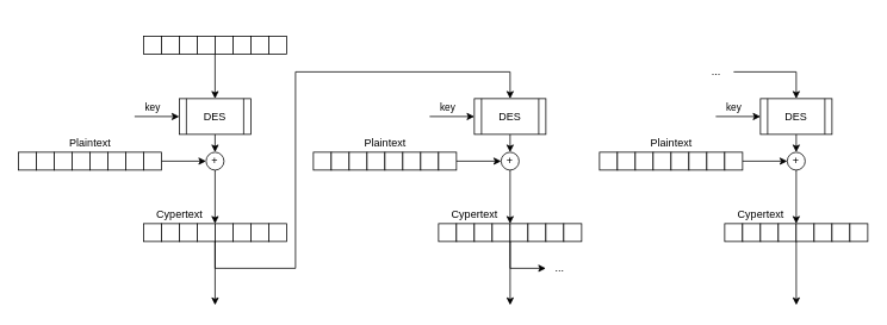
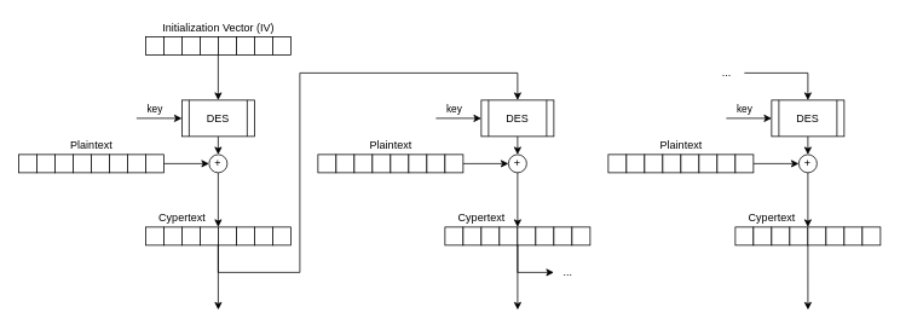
  <mxCell id="0" />
  <mxCell id="1" parent="0" />
  <mxCell id="2" value="key" style="edgeStyle=none;html=1;entryX=0;entryY=0.5;entryDx=0;entryDy=0;" edge="1" parent="1" target="13"><mxGeometry x="-0.2" y="10" relative="1" as="geometry"><mxPoint x="150" y="130" as="sourcePoint" /><mxPoint as="offset" /></mxGeometry></mxCell>
  <mxCell id="3" value="" style="whiteSpace=wrap;html=1;" vertex="1" parent="1"><mxGeometry x="160" y="40" width="20" height="20" as="geometry" /></mxCell>
  <mxCell id="4" value="" style="whiteSpace=wrap;html=1;" vertex="1" parent="1"><mxGeometry x="180" y="40" width="20" height="20" as="geometry" /></mxCell>
  <mxCell id="5" value="" style="whiteSpace=wrap;html=1;" vertex="1" parent="1"><mxGeometry x="200" y="40" width="20" height="20" as="geometry" /></mxCell>
  <mxCell id="6" value="" style="whiteSpace=wrap;html=1;" vertex="1" parent="1"><mxGeometry x="220" y="40" width="20" height="20" as="geometry" /></mxCell>
  <mxCell id="7" style="edgeStyle=none;html=1;exitX=0;exitY=1;exitDx=0;exitDy=0;entryX=0.5;entryY=0;entryDx=0;entryDy=0;" edge="1" parent="1" source="8" target="13"><mxGeometry relative="1" as="geometry" /></mxCell>
  <mxCell id="8" value="" style="whiteSpace=wrap;html=1;" vertex="1" parent="1"><mxGeometry x="240" y="40" width="20" height="20" as="geometry" /></mxCell>
  <mxCell id="9" value="" style="whiteSpace=wrap;html=1;" vertex="1" parent="1"><mxGeometry x="260" y="40" width="20" height="20" as="geometry" /></mxCell>
  <mxCell id="10" value="" style="whiteSpace=wrap;html=1;" vertex="1" parent="1"><mxGeometry x="280" y="40" width="20" height="20" as="geometry" /></mxCell>
  <mxCell id="11" value="" style="whiteSpace=wrap;html=1;" vertex="1" parent="1"><mxGeometry x="300" y="40" width="20" height="20" as="geometry" /></mxCell>
  <mxCell id="12" style="edgeStyle=none;html=1;exitX=0.5;exitY=1;exitDx=0;exitDy=0;entryX=0.5;entryY=0;entryDx=0;entryDy=0;" edge="1" parent="1" source="13" target="15"><mxGeometry relative="1" as="geometry" /></mxCell>
  <mxCell id="13" value="DES" style="shape=process;whiteSpace=wrap;html=1;backgroundOutline=1;" vertex="1" parent="1"><mxGeometry x="200" y="110" width="80" height="40" as="geometry" /></mxCell>
  <mxCell id="14" style="edgeStyle=none;html=1;exitX=0.5;exitY=1;exitDx=0;exitDy=0;entryX=0;entryY=0;entryDx=0;entryDy=0;" edge="1" parent="1" source="15" target="33"><mxGeometry relative="1" as="geometry" /></mxCell>
  <mxCell id="15" value="+" style="ellipse;whiteSpace=wrap;html=1;" vertex="1" parent="1"><mxGeometry x="230" y="170" width="20" height="20" as="geometry" /></mxCell>
  <mxCell id="16" value="" style="whiteSpace=wrap;html=1;" vertex="1" parent="1"><mxGeometry x="20" y="170" width="20" height="20" as="geometry" /></mxCell>
  <mxCell id="17" value="" style="whiteSpace=wrap;html=1;" vertex="1" parent="1"><mxGeometry x="40" y="170" width="20" height="20" as="geometry" /></mxCell>
  <mxCell id="18" value="" style="whiteSpace=wrap;html=1;" vertex="1" parent="1"><mxGeometry x="60" y="170" width="20" height="20" as="geometry" /></mxCell>
  <mxCell id="19" value="" style="whiteSpace=wrap;html=1;" vertex="1" parent="1"><mxGeometry x="80" y="170" width="20" height="20" as="geometry" /></mxCell>
  <mxCell id="20" value="" style="whiteSpace=wrap;html=1;" vertex="1" parent="1"><mxGeometry x="100" y="170" width="20" height="20" as="geometry" /></mxCell>
  <mxCell id="21" value="" style="whiteSpace=wrap;html=1;" vertex="1" parent="1"><mxGeometry x="120" y="170" width="20" height="20" as="geometry" /></mxCell>
  <mxCell id="22" value="" style="whiteSpace=wrap;html=1;" vertex="1" parent="1"><mxGeometry x="140" y="170" width="20" height="20" as="geometry" /></mxCell>
  <mxCell id="23" style="edgeStyle=none;html=1;exitX=1;exitY=0.5;exitDx=0;exitDy=0;entryX=0;entryY=0.5;entryDx=0;entryDy=0;" edge="1" parent="1" source="24" target="15"><mxGeometry relative="1" as="geometry" /></mxCell>
  <mxCell id="24" value="" style="whiteSpace=wrap;html=1;" vertex="1" parent="1"><mxGeometry x="160" y="170" width="20" height="20" as="geometry" /></mxCell>
+ <mxCell id="25" value="Initialization Vector (IV)" style="text;html=1;resizable=0;autosize=1;align=center;verticalAlign=middle;points=[];fillColor=none;strokeColor=none;rounded=0;" vertex="1" parent="1"><mxGeometry x="170" y="20" width="140" height="20" as="geometry" /></mxCell>
  <mxCell id="26" value="Plaintext" style="text;html=1;resizable=0;autosize=1;align=center;verticalAlign=middle;points=[];fillColor=none;strokeColor=none;rounded=0;" vertex="1" parent="1"><mxGeometry x="70" y="150" width="60" height="20" as="geometry" /></mxCell>
  <mxCell id="27" value="" style="whiteSpace=wrap;html=1;" vertex="1" parent="1"><mxGeometry x="160" y="250" width="20" height="20" as="geometry" /></mxCell>
  <mxCell id="28" value="" style="whiteSpace=wrap;html=1;" vertex="1" parent="1"><mxGeometry x="180" y="250" width="20" height="20" as="geometry" /></mxCell>
  <mxCell id="29" value="" style="whiteSpace=wrap;html=1;" vertex="1" parent="1"><mxGeometry x="200" y="250" width="20" height="20" as="geometry" /></mxCell>
  <mxCell id="30" style="edgeStyle=none;html=1;exitX=1;exitY=1;exitDx=0;exitDy=0;" edge="1" parent="1" source="31"><mxGeometry relative="1" as="geometry"><mxPoint x="240.069" y="341.149" as="targetPoint" /></mxGeometry></mxCell>
  <mxCell id="31" value="" style="whiteSpace=wrap;html=1;" vertex="1" parent="1"><mxGeometry x="220" y="250" width="20" height="20" as="geometry" /></mxCell>
  <mxCell id="32" style="edgeStyle=none;html=1;exitX=0;exitY=1;exitDx=0;exitDy=0;entryX=0.5;entryY=0;entryDx=0;entryDy=0;rounded=0;" edge="1" parent="1" source="33" target="40"><mxGeometry relative="1" as="geometry"><Array as="points"><mxPoint x="240" y="300" /><mxPoint x="330" y="300" /><mxPoint x="330" y="80" /><mxPoint x="570" y="80" /></Array></mxGeometry></mxCell>
  <mxCell id="33" value="" style="whiteSpace=wrap;html=1;" vertex="1" parent="1"><mxGeometry x="240" y="250" width="20" height="20" as="geometry" /></mxCell>
  <mxCell id="34" value="" style="whiteSpace=wrap;html=1;" vertex="1" parent="1"><mxGeometry x="260" y="250" width="20" height="20" as="geometry" /></mxCell>
  <mxCell id="35" value="" style="whiteSpace=wrap;html=1;" vertex="1" parent="1"><mxGeometry x="280" y="250" width="20" height="20" as="geometry" /></mxCell>
  <mxCell id="36" value="" style="whiteSpace=wrap;html=1;" vertex="1" parent="1"><mxGeometry x="300" y="250" width="20" height="20" as="geometry" /></mxCell>
  <mxCell id="37" value="Cypertext" style="text;html=1;resizable=0;autosize=1;align=center;verticalAlign=middle;points=[];fillColor=none;strokeColor=none;rounded=0;" vertex="1" parent="1"><mxGeometry x="165" y="230" width="70" height="20" as="geometry" /></mxCell>
  <mxCell id="38" value="key" style="edgeStyle=none;html=1;entryX=0;entryY=0.5;entryDx=0;entryDy=0;" edge="1" parent="1" target="40"><mxGeometry x="-0.2" y="10" relative="1" as="geometry"><mxPoint x="480" y="130" as="sourcePoint" /><mxPoint as="offset" /></mxGeometry></mxCell>
  <mxCell id="39" style="edgeStyle=none;html=1;exitX=0.5;exitY=1;exitDx=0;exitDy=0;entryX=0.5;entryY=0;entryDx=0;entryDy=0;" edge="1" parent="1" source="40" target="42"><mxGeometry relative="1" as="geometry" /></mxCell>
  <mxCell id="40" value="DES" style="shape=process;whiteSpace=wrap;html=1;backgroundOutline=1;" vertex="1" parent="1"><mxGeometry x="530" y="110" width="80" height="40" as="geometry" /></mxCell>
  <mxCell id="41" style="edgeStyle=none;html=1;exitX=0.5;exitY=1;exitDx=0;exitDy=0;entryX=0;entryY=0;entryDx=0;entryDy=0;" edge="1" parent="1" source="42" target="59"><mxGeometry relative="1" as="geometry" /></mxCell>
  <mxCell id="42" value="+" style="ellipse;whiteSpace=wrap;html=1;" vertex="1" parent="1"><mxGeometry x="560" y="170" width="20" height="20" as="geometry" /></mxCell>
  <mxCell id="43" value="" style="whiteSpace=wrap;html=1;" vertex="1" parent="1"><mxGeometry x="350" y="170" width="20" height="20" as="geometry" /></mxCell>
  <mxCell id="44" value="" style="whiteSpace=wrap;html=1;" vertex="1" parent="1"><mxGeometry x="370" y="170" width="20" height="20" as="geometry" /></mxCell>
  <mxCell id="45" value="" style="whiteSpace=wrap;html=1;" vertex="1" parent="1"><mxGeometry x="390" y="170" width="20" height="20" as="geometry" /></mxCell>
  <mxCell id="46" value="" style="whiteSpace=wrap;html=1;" vertex="1" parent="1"><mxGeometry x="410" y="170" width="20" height="20" as="geometry" /></mxCell>
  <mxCell id="47" value="" style="whiteSpace=wrap;html=1;" vertex="1" parent="1"><mxGeometry x="430" y="170" width="20" height="20" as="geometry" /></mxCell>
  <mxCell id="48" value="" style="whiteSpace=wrap;html=1;" vertex="1" parent="1"><mxGeometry x="450" y="170" width="20" height="20" as="geometry" /></mxCell>
  <mxCell id="49" value="" style="whiteSpace=wrap;html=1;" vertex="1" parent="1"><mxGeometry x="470" y="170" width="20" height="20" as="geometry" /></mxCell>
  <mxCell id="50" style="edgeStyle=none;html=1;exitX=1;exitY=0.5;exitDx=0;exitDy=0;entryX=0;entryY=0.5;entryDx=0;entryDy=0;" edge="1" parent="1" source="51" target="42"><mxGeometry relative="1" as="geometry" /></mxCell>
  <mxCell id="51" value="" style="whiteSpace=wrap;html=1;" vertex="1" parent="1"><mxGeometry x="490" y="170" width="20" height="20" as="geometry" /></mxCell>
  <mxCell id="52" value="Plaintext" style="text;html=1;resizable=0;autosize=1;align=center;verticalAlign=middle;points=[];fillColor=none;strokeColor=none;rounded=0;" vertex="1" parent="1"><mxGeometry x="400" y="150" width="60" height="20" as="geometry" /></mxCell>
  <mxCell id="53" value="" style="whiteSpace=wrap;html=1;" vertex="1" parent="1"><mxGeometry x="490" y="250" width="20" height="20" as="geometry" /></mxCell>
  <mxCell id="54" value="" style="whiteSpace=wrap;html=1;" vertex="1" parent="1"><mxGeometry x="510" y="250" width="20" height="20" as="geometry" /></mxCell>
  <mxCell id="55" value="" style="whiteSpace=wrap;html=1;" vertex="1" parent="1"><mxGeometry x="530" y="250" width="20" height="20" as="geometry" /></mxCell>
  <mxCell id="56" style="edgeStyle=none;html=1;exitX=1;exitY=1;exitDx=0;exitDy=0;" edge="1" parent="1" source="58"><mxGeometry relative="1" as="geometry"><mxPoint x="570.069" y="341.149" as="targetPoint" /></mxGeometry></mxCell>
  <mxCell id="57" style="edgeStyle=none;rounded=0;html=1;exitX=1;exitY=1;exitDx=0;exitDy=0;" edge="1" parent="1" source="58"><mxGeometry relative="1" as="geometry"><mxPoint x="610" y="300" as="targetPoint" /><Array as="points"><mxPoint x="570" y="300" /></Array></mxGeometry></mxCell>
  <mxCell id="58" value="" style="whiteSpace=wrap;html=1;" vertex="1" parent="1"><mxGeometry x="550" y="250" width="20" height="20" as="geometry" /></mxCell>
  <mxCell id="59" value="" style="whiteSpace=wrap;html=1;" vertex="1" parent="1"><mxGeometry x="570" y="250" width="20" height="20" as="geometry" /></mxCell>
  <mxCell id="60" value="" style="whiteSpace=wrap;html=1;" vertex="1" parent="1"><mxGeometry x="590" y="250" width="20" height="20" as="geometry" /></mxCell>
  <mxCell id="61" value="" style="whiteSpace=wrap;html=1;" vertex="1" parent="1"><mxGeometry x="610" y="250" width="20" height="20" as="geometry" /></mxCell>
  <mxCell id="62" value="" style="whiteSpace=wrap;html=1;" vertex="1" parent="1"><mxGeometry x="630" y="250" width="20" height="20" as="geometry" /></mxCell>
  <mxCell id="63" value="Cypertext" style="text;html=1;resizable=0;autosize=1;align=center;verticalAlign=middle;points=[];fillColor=none;strokeColor=none;rounded=0;" vertex="1" parent="1"><mxGeometry x="495" y="230" width="70" height="20" as="geometry" /></mxCell>
  <mxCell id="64" value="..." style="text;html=1;resizable=0;autosize=1;align=center;verticalAlign=middle;points=[];fillColor=none;strokeColor=none;rounded=0;" vertex="1" parent="1"><mxGeometry x="610" y="290" width="30" height="20" as="geometry" /></mxCell>
  <mxCell id="65" value="key" style="edgeStyle=none;html=1;entryX=0;entryY=0.5;entryDx=0;entryDy=0;" edge="1" parent="1" target="67"><mxGeometry x="-0.2" y="10" relative="1" as="geometry"><mxPoint x="800" y="130" as="sourcePoint" /><mxPoint as="offset" /></mxGeometry></mxCell>
  <mxCell id="66" style="edgeStyle=none;html=1;exitX=0.5;exitY=1;exitDx=0;exitDy=0;entryX=0.5;entryY=0;entryDx=0;entryDy=0;" edge="1" parent="1" source="67" target="69"><mxGeometry relative="1" as="geometry" /></mxCell>
  <mxCell id="67" value="DES" style="shape=process;whiteSpace=wrap;html=1;backgroundOutline=1;" vertex="1" parent="1"><mxGeometry x="850" y="110" width="80" height="40" as="geometry" /></mxCell>
  <mxCell id="68" style="edgeStyle=none;html=1;exitX=0.5;exitY=1;exitDx=0;exitDy=0;entryX=0;entryY=0;entryDx=0;entryDy=0;" edge="1" parent="1" source="69" target="85"><mxGeometry relative="1" as="geometry" /></mxCell>
  <mxCell id="69" value="+" style="ellipse;whiteSpace=wrap;html=1;" vertex="1" parent="1"><mxGeometry x="880" y="170" width="20" height="20" as="geometry" /></mxCell>
  <mxCell id="70" value="" style="whiteSpace=wrap;html=1;" vertex="1" parent="1"><mxGeometry x="670" y="170" width="20" height="20" as="geometry" /></mxCell>
  <mxCell id="71" value="" style="whiteSpace=wrap;html=1;" vertex="1" parent="1"><mxGeometry x="690" y="170" width="20" height="20" as="geometry" /></mxCell>
  <mxCell id="72" value="" style="whiteSpace=wrap;html=1;" vertex="1" parent="1"><mxGeometry x="710" y="170" width="20" height="20" as="geometry" /></mxCell>
  <mxCell id="73" value="" style="whiteSpace=wrap;html=1;" vertex="1" parent="1"><mxGeometry x="730" y="170" width="20" height="20" as="geometry" /></mxCell>
  <mxCell id="74" value="" style="whiteSpace=wrap;html=1;" vertex="1" parent="1"><mxGeometry x="750" y="170" width="20" height="20" as="geometry" /></mxCell>
  <mxCell id="75" value="" style="whiteSpace=wrap;html=1;" vertex="1" parent="1"><mxGeometry x="770" y="170" width="20" height="20" as="geometry" /></mxCell>
  <mxCell id="76" value="" style="whiteSpace=wrap;html=1;" vertex="1" parent="1"><mxGeometry x="790" y="170" width="20" height="20" as="geometry" /></mxCell>
  <mxCell id="77" style="edgeStyle=none;html=1;exitX=1;exitY=0.5;exitDx=0;exitDy=0;entryX=0;entryY=0.5;entryDx=0;entryDy=0;" edge="1" parent="1" source="78" target="69"><mxGeometry relative="1" as="geometry" /></mxCell>
  <mxCell id="78" value="" style="whiteSpace=wrap;html=1;" vertex="1" parent="1"><mxGeometry x="810" y="170" width="20" height="20" as="geometry" /></mxCell>
  <mxCell id="79" value="Plaintext" style="text;html=1;resizable=0;autosize=1;align=center;verticalAlign=middle;points=[];fillColor=none;strokeColor=none;rounded=0;" vertex="1" parent="1"><mxGeometry x="720" y="150" width="60" height="20" as="geometry" /></mxCell>
  <mxCell id="80" value="" style="whiteSpace=wrap;html=1;" vertex="1" parent="1"><mxGeometry x="810" y="250" width="20" height="20" as="geometry" /></mxCell>
  <mxCell id="81" value="" style="whiteSpace=wrap;html=1;" vertex="1" parent="1"><mxGeometry x="830" y="250" width="20" height="20" as="geometry" /></mxCell>
  <mxCell id="82" value="" style="whiteSpace=wrap;html=1;" vertex="1" parent="1"><mxGeometry x="850" y="250" width="20" height="20" as="geometry" /></mxCell>
  <mxCell id="83" style="edgeStyle=none;html=1;exitX=1;exitY=1;exitDx=0;exitDy=0;" edge="1" parent="1" source="84"><mxGeometry relative="1" as="geometry"><mxPoint x="890.069" y="341.149" as="targetPoint" /></mxGeometry></mxCell>
  <mxCell id="84" value="" style="whiteSpace=wrap;html=1;" vertex="1" parent="1"><mxGeometry x="870" y="250" width="20" height="20" as="geometry" /></mxCell>
  <mxCell id="85" value="" style="whiteSpace=wrap;html=1;" vertex="1" parent="1"><mxGeometry x="890" y="250" width="20" height="20" as="geometry" /></mxCell>
  <mxCell id="86" value="" style="whiteSpace=wrap;html=1;" vertex="1" parent="1"><mxGeometry x="910" y="250" width="20" height="20" as="geometry" /></mxCell>
  <mxCell id="87" value="" style="whiteSpace=wrap;html=1;" vertex="1" parent="1"><mxGeometry x="930" y="250" width="20" height="20" as="geometry" /></mxCell>
  <mxCell id="88" value="" style="whiteSpace=wrap;html=1;" vertex="1" parent="1"><mxGeometry x="950" y="250" width="20" height="20" as="geometry" /></mxCell>
  <mxCell id="89" value="Cypertext" style="text;html=1;resizable=0;autosize=1;align=center;verticalAlign=middle;points=[];fillColor=none;strokeColor=none;rounded=0;" vertex="1" parent="1"><mxGeometry x="815" y="230" width="70" height="20" as="geometry" /></mxCell>
  <mxCell id="90" style="edgeStyle=none;html=1;entryX=0.5;entryY=0;entryDx=0;entryDy=0;rounded=0;" edge="1" parent="1"><mxGeometry relative="1" as="geometry"><mxPoint x="820" y="80" as="sourcePoint" /><mxPoint x="890" y="110" as="targetPoint" /><Array as="points"><mxPoint x="890" y="80" /></Array></mxGeometry></mxCell>
  <mxCell id="91" value="..." style="text;html=1;resizable=0;autosize=1;align=center;verticalAlign=middle;points=[];fillColor=none;strokeColor=none;rounded=0;" vertex="1" parent="1"><mxGeometry x="785" y="70" width="30" height="20" as="geometry" /></mxCell>
